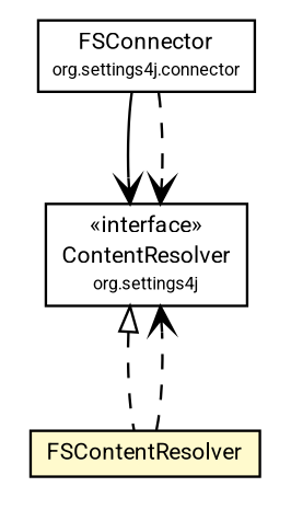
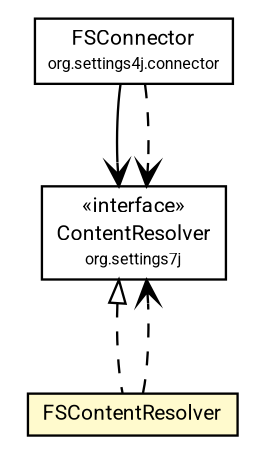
  digraph {
    fontname=Roboto
    node [fontcolor=black fontname=Roboto fontsize=9.0 shape=plaintext]
    edge [arrowhead=open color=black fontcolor=black fontname=Roboto fontsize=10.0 headport=p labelfontname=arial labelfontsize=10 tailport=p style=dashed]
    n1 [label=<<table border="0" cellborder="1" cellspacing="0" cellpadding="2" port="p" href="../connector/FSConnector.html"> 		<tr><td><table border="0" cellspacing="0" cellpadding="1"> 			<tr><td> FSConnector </td></tr> 			<tr><td><font point-size="7.0"> org.settings4j.connector </font></td></tr> 		</table></td></tr> 		</table>>]
-   n2 [label=<<table border="0" cellborder="1" cellspacing="0" cellpadding="2" port="p" href="../ContentResolver.html"> 		<tr><td><table border="0" cellspacing="0" cellpadding="1"> 			<tr><td> &laquo;interface&raquo; </td></tr> 			<tr><td> ContentResolver </td></tr> 			<tr><td><font point-size="7.0"> org.settings4j </font></td></tr> 		</table></td></tr> 		</table>>]
+   n2 [label=<<table border="0" cellborder="1" cellspacing="0" cellpadding="2" port="p" href="../ContentResolver.html"> 		<tr><td><table border="0" cellspacing="0" cellpadding="1"> 			<tr><td> &laquo;interface&raquo; </td></tr> 			<tr><td> ContentResolver </td></tr> 			<tr><td><font point-size="7.0"> org.settings7j </font></td></tr> 		</table></td></tr> 		</table>>]
    n3 [label=<<table border="0" cellborder="1" cellspacing="0" cellpadding="2" port="p" bgcolor="lemonChiffon" href="./FSContentResolver.html"> 		<tr><td><table border="0" cellspacing="0" cellpadding="1"> 			<tr><td> FSContentResolver </td></tr> 		</table></td></tr> 		</table>>]
    n1 -> n2 [style=""]
    n1 -> n2
    n2 -> n3 [arrowtail=empty dir=back fontsize=10 arrowhead="" color="" fontcolor=""]
    n3 -> n2
  }
